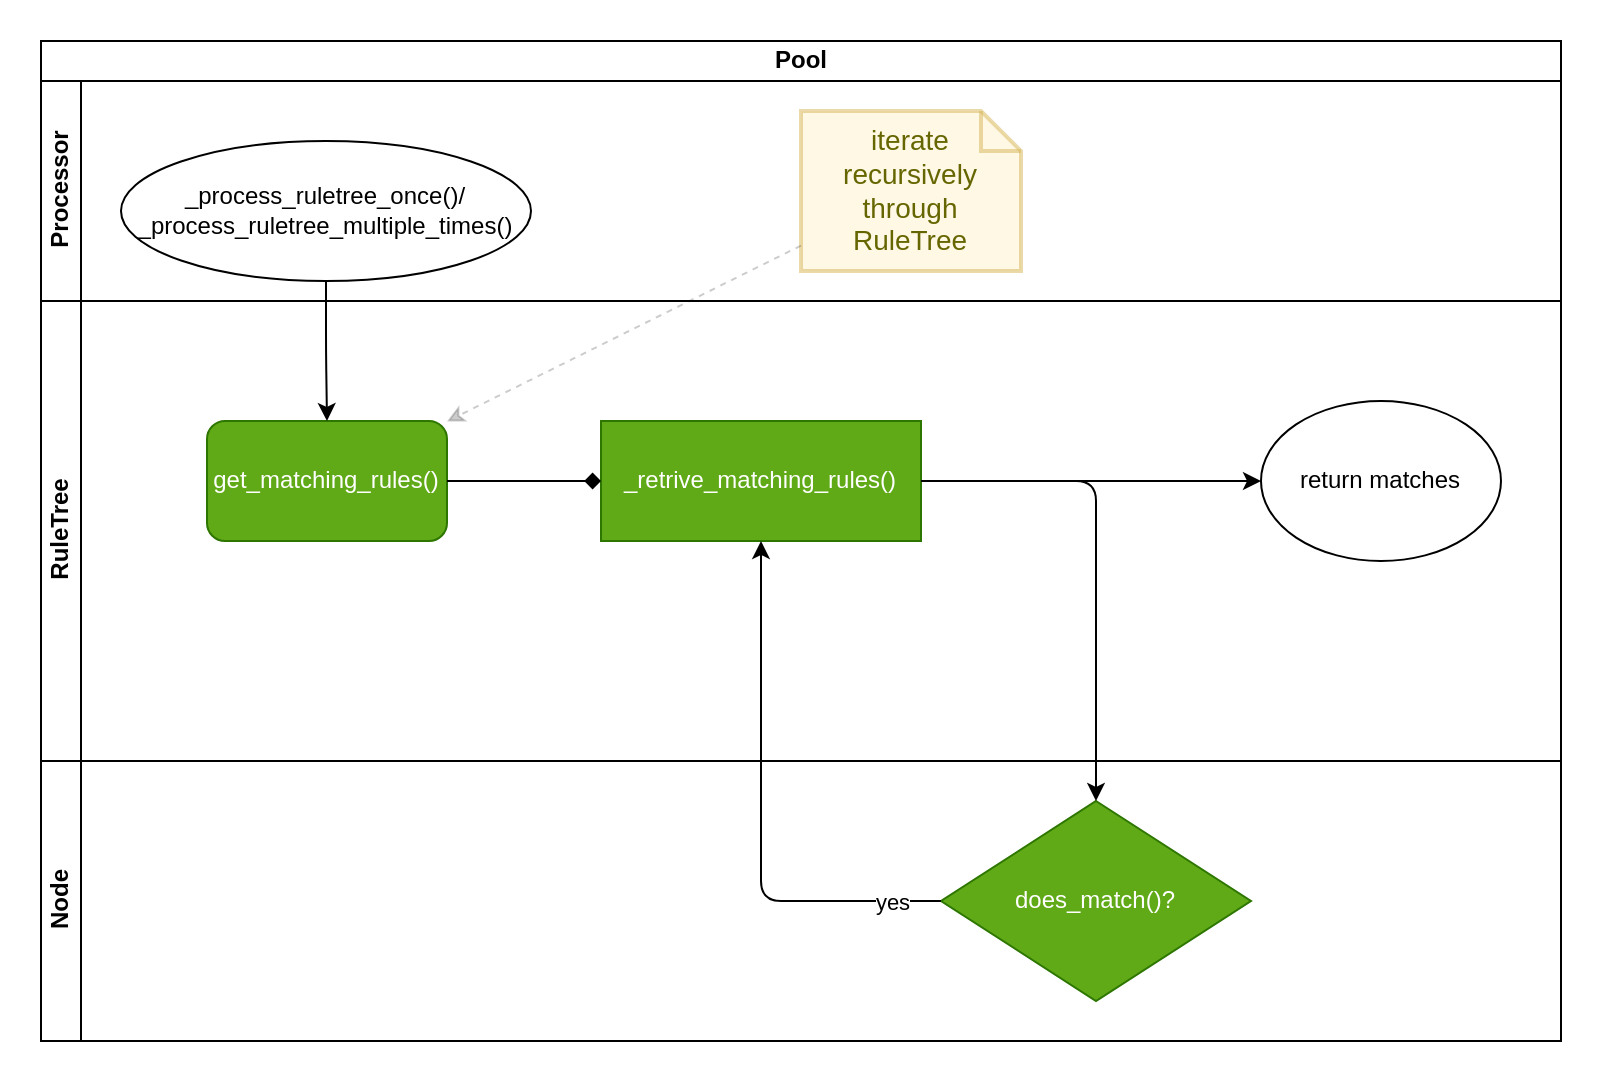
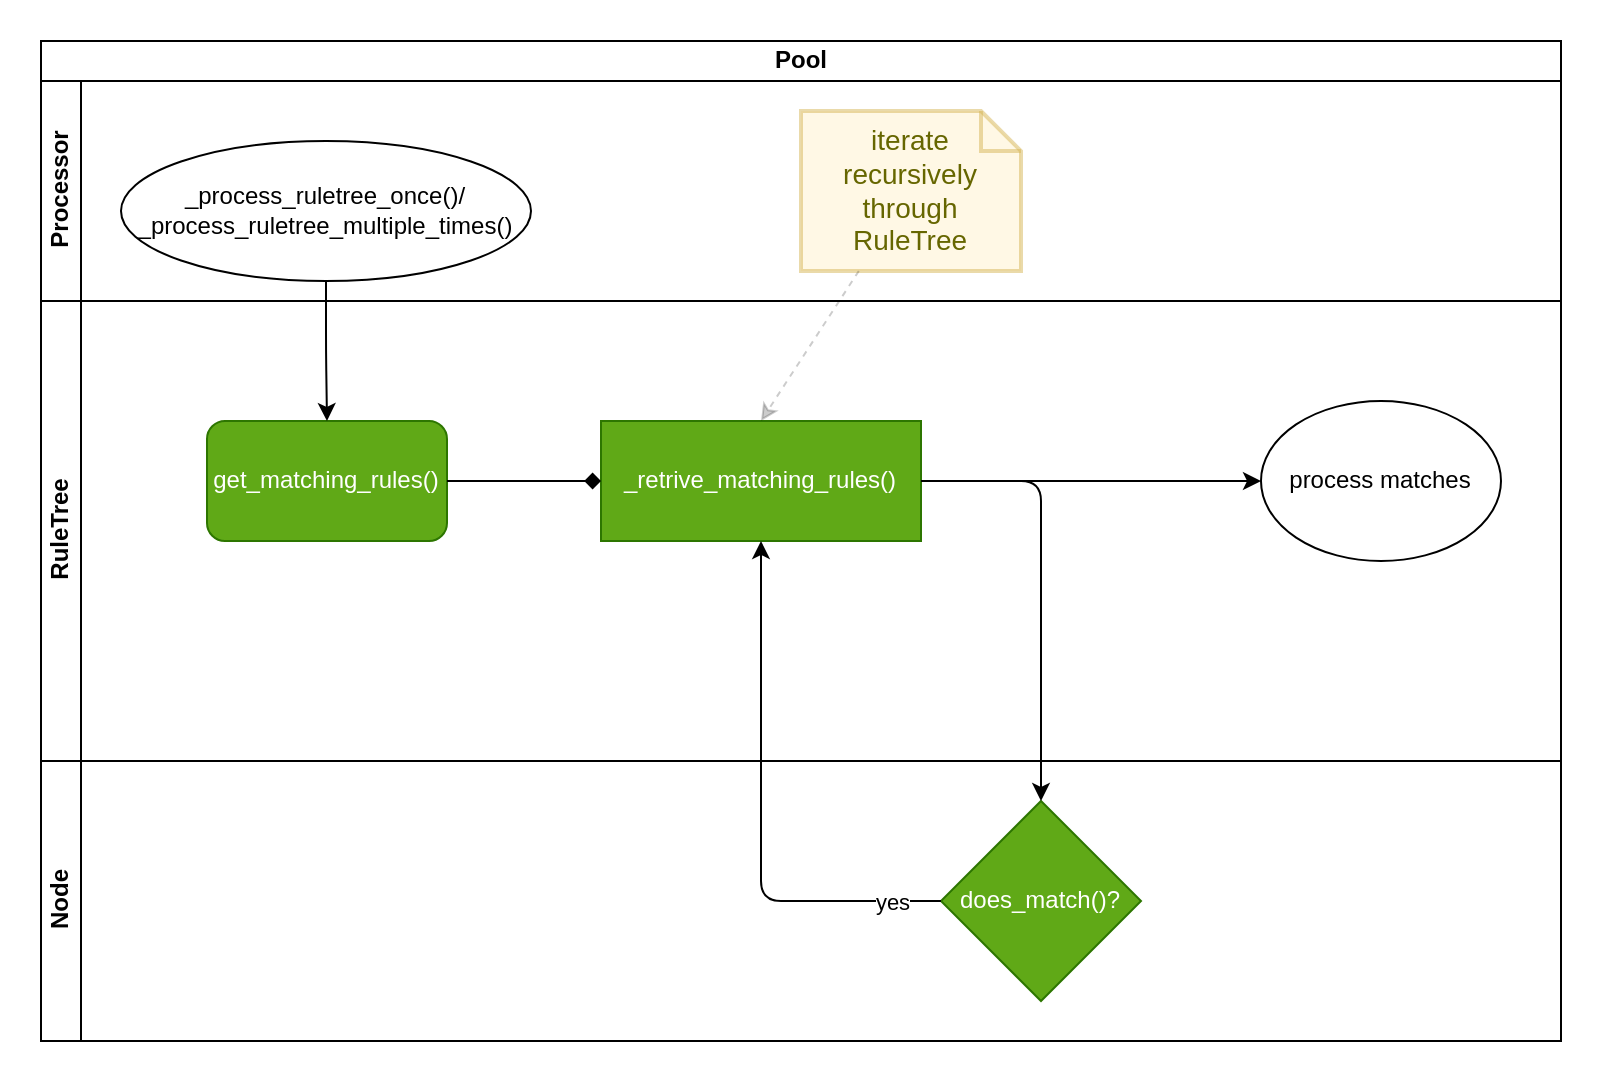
  <mxCell id="0" />
  <mxCell id="1" parent="0" />
  <mxCell id="2" value="Pool" style="swimlane;childLayout=stackLayout;resizeParent=1;resizeParentMax=0;horizontal=1;startSize=20;horizontalStack=0;html=1;" vertex="1" parent="1"><mxGeometry x="20" y="20" width="760" height="500" as="geometry" /></mxCell>
  <mxCell id="3" value="Processor" style="swimlane;startSize=20;horizontal=0;html=1;" vertex="1" parent="2"><mxGeometry y="20" width="760" height="110" as="geometry" /></mxCell>
  <mxCell id="4" value="_process_ruletree_once()/&lt;br&gt;_process_ruletree_multiple_times()" style="ellipse;whiteSpace=wrap;html=1;" vertex="1" parent="3"><mxGeometry x="40" y="30" width="205" height="70" as="geometry" /></mxCell>
  <mxCell id="5" value="iterate recursively through RuleTree" style="shape=note;strokeWidth=2;fontSize=14;size=20;whiteSpace=wrap;html=1;fillColor=#fff2cc;strokeColor=#d6b656;fontColor=#666600;opacity=50;" vertex="1" parent="3"><mxGeometry x="380" y="15" width="110.0" height="80" as="geometry" /></mxCell>
  <mxCell id="6" value="RuleTree" style="swimlane;startSize=20;horizontal=0;html=1;" vertex="1" parent="2"><mxGeometry y="130" width="760" height="230" as="geometry" /></mxCell>
  <mxCell id="7" value="get_matching_rules()" style="whiteSpace=wrap;html=1;fillColor=#60a917;fontColor=#ffffff;strokeColor=#2D7600;rounded=1;" vertex="1" parent="6"><mxGeometry x="83" y="60" width="120" height="60" as="geometry" /></mxCell>
  <mxCell id="8" value="_retrive_matching_rules()" style="whiteSpace=wrap;html=1;rounded=0;fillColor=#60a917;fontColor=#ffffff;strokeColor=#2D7600;" vertex="1" parent="6"><mxGeometry x="280" y="60" width="160" height="60" as="geometry" /></mxCell>
  <mxCell id="9" value="" style="edgeStyle=orthogonalEdgeStyle;html=1;endArrow=diamond;" edge="1" parent="6" source="7" target="8"><mxGeometry relative="1" as="geometry" /></mxCell>
- <mxCell id="10" value="return matches" style="ellipse;whiteSpace=wrap;html=1;" vertex="1" parent="6"><mxGeometry x="610" y="50" width="120" height="80" as="geometry" /></mxCell>
+ <mxCell id="10" value="process matches" style="ellipse;whiteSpace=wrap;html=1;" vertex="1" parent="6"><mxGeometry x="610" y="50" width="120" height="80" as="geometry" /></mxCell>
  <mxCell id="11" style="edgeStyle=orthogonalEdgeStyle;html=1;" edge="1" parent="6" source="8" target="10"><mxGeometry relative="1" as="geometry"><mxPoint x="890" y="130" as="targetPoint" /></mxGeometry></mxCell>
  <mxCell id="12" value="Node" style="swimlane;startSize=20;horizontal=0;html=1;" vertex="1" parent="2"><mxGeometry y="360" width="760" height="140" as="geometry" /></mxCell>
- <mxCell id="13" value="does_match()?" style="rhombus;whiteSpace=wrap;html=1;rounded=0;fillColor=#60a917;fontColor=#ffffff;strokeColor=#2D7600;" vertex="1" parent="12"><mxGeometry x="450" y="20" width="155" height="100" as="geometry" /></mxCell>
+ <mxCell id="13" value="does_match()?" style="rhombus;whiteSpace=wrap;html=1;rounded=0;fillColor=#60a917;fontColor=#ffffff;strokeColor=#2D7600;" vertex="1" parent="12"><mxGeometry x="450" y="20" width="100" height="100" as="geometry" /></mxCell>
  <mxCell id="14" value="" style="edgeStyle=orthogonalEdgeStyle;html=1;entryX=0.5;entryY=0;entryDx=0;entryDy=0;" edge="1" parent="2" source="4" target="7"><mxGeometry relative="1" as="geometry"><mxPoint x="142.5" y="180" as="targetPoint" /></mxGeometry></mxCell>
  <mxCell id="15" style="edgeStyle=orthogonalEdgeStyle;html=1;entryX=0.5;entryY=1;entryDx=0;entryDy=0;exitX=0;exitY=0.5;exitDx=0;exitDy=0;" edge="1" parent="2" source="13" target="8"><mxGeometry relative="1" as="geometry" /></mxCell>
  <mxCell id="16" value="yes" style="edgeLabel;html=1;align=center;verticalAlign=middle;resizable=0;points=[];" vertex="1" connectable="0" parent="15"><mxGeometry x="-0.816" relative="1" as="geometry"><mxPoint as="offset" /></mxGeometry></mxCell>
  <mxCell id="17" style="edgeStyle=orthogonalEdgeStyle;html=1;exitX=1;exitY=0.5;exitDx=0;exitDy=0;entryX=0.5;entryY=0;entryDx=0;entryDy=0;" edge="1" parent="2" source="8" target="13"><mxGeometry relative="1" as="geometry" /></mxCell>
- <mxCell id="18" style="html=1;dashed=1;opacity=20;" edge="1" parent="2" source="5" target="7"><mxGeometry relative="1" as="geometry" /></mxCell>
+ <mxCell id="18" style="html=1;entryX=0.5;entryY=0;entryDx=0;entryDy=0;dashed=1;opacity=20;" edge="1" parent="2" source="5" target="8"><mxGeometry relative="1" as="geometry" /></mxCell>
